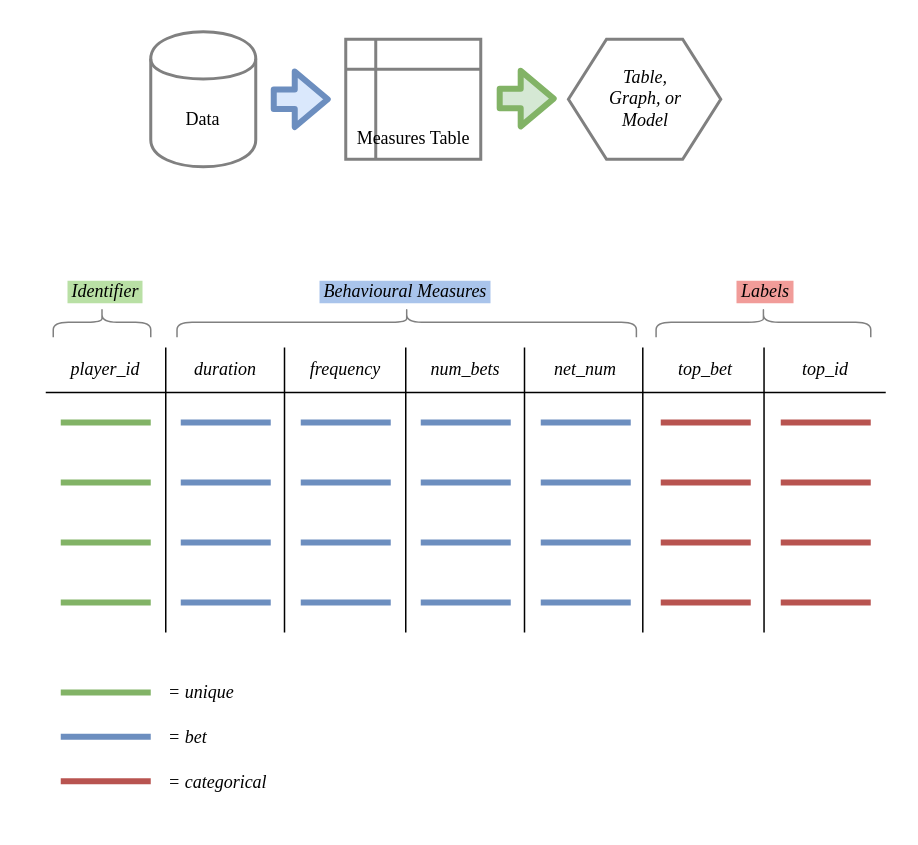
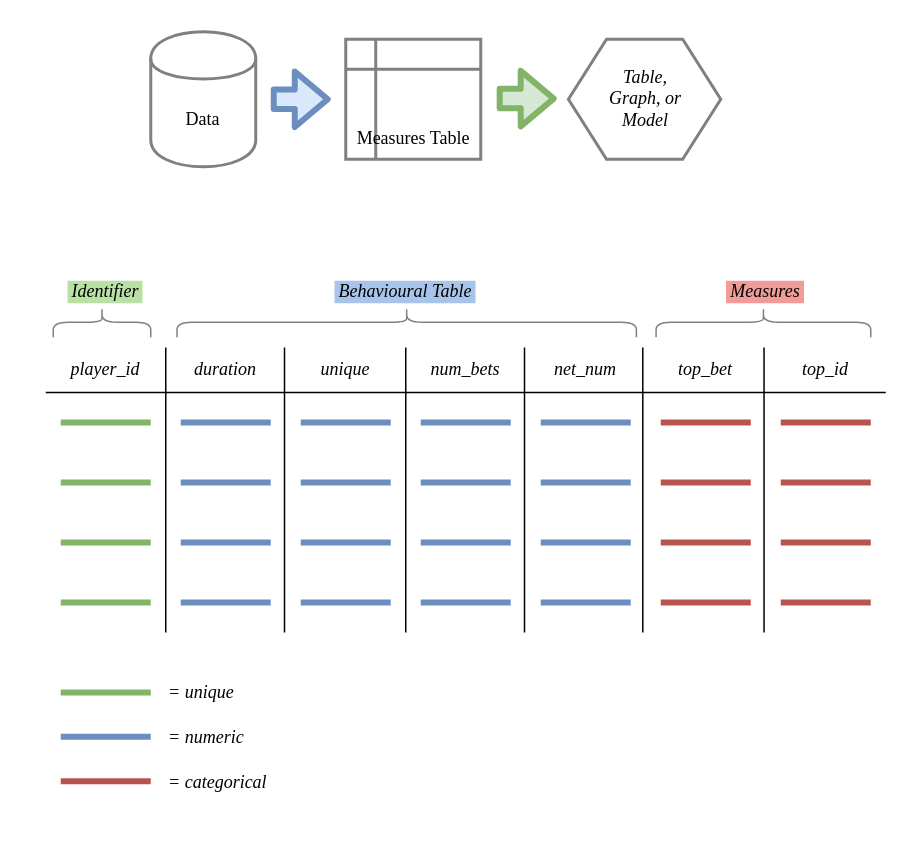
  <mxCell id="0" />
  <mxCell id="1" parent="0" />
  <mxCell id="2" value="" style="shape=hexagon;perimeter=hexagonPerimeter2;whiteSpace=wrap;html=1;labelBackgroundColor=none;strokeColor=#808080;strokeWidth=2;fillColor=none;fontFamily=Roboto Mono;fontSize=12;fontColor=none;align=center;" vertex="1" parent="1"><mxGeometry x="378.45" y="25.5" width="101.55" height="80" as="geometry" /></mxCell>
  <mxCell id="3" value="" style="endArrow=none;html=1;" edge="1" parent="1"><mxGeometry width="50" height="50" relative="1" as="geometry"><mxPoint x="590" y="261" as="sourcePoint" /><mxPoint x="30" y="261" as="targetPoint" /></mxGeometry></mxCell>
  <mxCell id="4" value="" style="endArrow=none;html=1;exitX=1;exitY=0;exitDx=0;exitDy=0;" edge="1" parent="1" source="5"><mxGeometry width="50" height="50" relative="1" as="geometry"><mxPoint x="110" y="221" as="sourcePoint" /><mxPoint x="110" y="421" as="targetPoint" /></mxGeometry></mxCell>
  <mxCell id="5" value="player_id" style="text;html=1;strokeColor=none;fillColor=none;align=center;verticalAlign=middle;whiteSpace=wrap;rounded=0;fontFamily=Roboto Mono;FType=g;fontSize=12;fontStyle=2" vertex="1" parent="1"><mxGeometry x="30" y="231" width="80" height="30" as="geometry" /></mxCell>
  <mxCell id="6" value="" style="shape=curlyBracket;whiteSpace=wrap;html=1;rounded=1;rotation=90;strokeWidth=1;strokeColor=#808080;" vertex="1" parent="1"><mxGeometry x="57.5" y="181.62" width="20" height="65" as="geometry" /></mxCell>
  <mxCell id="7" value="" style="shape=curlyBracket;whiteSpace=wrap;html=1;rounded=1;rotation=90;strokeWidth=1;strokeColor=#808080;" vertex="1" parent="1"><mxGeometry x="260.63" y="61" width="20" height="306.25" as="geometry" /></mxCell>
  <mxCell id="8" value="" style="shape=curlyBracket;whiteSpace=wrap;html=1;rounded=1;rotation=90;strokeWidth=1;strokeColor=#808080;" vertex="1" parent="1"><mxGeometry x="498.45" y="142.56" width="20" height="143.12" as="geometry" /></mxCell>
- <mxCell id="9" value="&amp;nbsp;Behavioural Measures&amp;nbsp; " style="text;html=1;strokeColor=none;fillColor=none;align=center;verticalAlign=middle;whiteSpace=wrap;rounded=0;fontFamily=Roboto Mono;FType=g;fontStyle=2;labelBackgroundColor=#A9C4EB;" vertex="1" parent="1"><mxGeometry x="110" y="174.12" width="320" height="40" as="geometry" /></mxCell>
+ <mxCell id="9" value="&amp;nbsp;Behavioural Table&amp;nbsp; " style="text;html=1;strokeColor=none;fillColor=none;align=center;verticalAlign=middle;whiteSpace=wrap;rounded=0;fontFamily=Roboto Mono;FType=g;fontStyle=2;labelBackgroundColor=#A9C4EB;" vertex="1" parent="1"><mxGeometry x="110" y="174.12" width="320" height="40" as="geometry" /></mxCell>
  <mxCell id="10" value="" style="endArrow=none;html=1;strokeWidth=4;fillColor=#d5e8d4;strokeColor=#82b366;" edge="1" parent="1"><mxGeometry width="50" height="50" relative="1" as="geometry"><mxPoint x="100" y="281" as="sourcePoint" /><mxPoint x="40" y="281" as="targetPoint" /></mxGeometry></mxCell>
  <mxCell id="11" value="" style="endArrow=none;html=1;strokeWidth=4;fillColor=#d5e8d4;strokeColor=#82b366;" edge="1" parent="1"><mxGeometry width="50" height="50" relative="1" as="geometry"><mxPoint x="100" y="321" as="sourcePoint" /><mxPoint x="40" y="321" as="targetPoint" /></mxGeometry></mxCell>
  <mxCell id="12" value="" style="endArrow=none;html=1;strokeWidth=4;fillColor=#d5e8d4;strokeColor=#82b366;" edge="1" parent="1"><mxGeometry width="50" height="50" relative="1" as="geometry"><mxPoint x="100" y="361" as="sourcePoint" /><mxPoint x="40" y="361" as="targetPoint" /></mxGeometry></mxCell>
  <mxCell id="13" value="" style="endArrow=none;html=1;strokeWidth=4;fillColor=#d5e8d4;strokeColor=#82b366;" edge="1" parent="1"><mxGeometry width="50" height="50" relative="1" as="geometry"><mxPoint x="100" y="401" as="sourcePoint" /><mxPoint x="40" y="401" as="targetPoint" /></mxGeometry></mxCell>
  <mxCell id="14" value="duration" style="text;html=1;strokeColor=none;fillColor=none;align=center;verticalAlign=middle;whiteSpace=wrap;rounded=0;fontFamily=Roboto Mono;FType=g;fontSize=12;fontStyle=2" vertex="1" parent="1"><mxGeometry x="110" y="231" width="80" height="30" as="geometry" /></mxCell>
- <mxCell id="15" value="frequency" style="text;html=1;strokeColor=none;fillColor=none;align=center;verticalAlign=middle;whiteSpace=wrap;rounded=0;fontFamily=Roboto Mono;FType=g;fontSize=12;fontStyle=2" vertex="1" parent="1"><mxGeometry x="190" y="231" width="80" height="30" as="geometry" /></mxCell>
+ <mxCell id="15" value="unique" style="text;html=1;strokeColor=none;fillColor=none;align=center;verticalAlign=middle;whiteSpace=wrap;rounded=0;fontFamily=Roboto Mono;FType=g;fontSize=12;fontStyle=2" vertex="1" parent="1"><mxGeometry x="190" y="231" width="80" height="30" as="geometry" /></mxCell>
  <mxCell id="16" value="num_bets" style="text;html=1;strokeColor=none;fillColor=none;align=center;verticalAlign=middle;whiteSpace=wrap;rounded=0;fontFamily=Roboto Mono;FType=g;fontSize=12;fontStyle=2" vertex="1" parent="1"><mxGeometry x="270" y="231" width="80" height="30" as="geometry" /></mxCell>
  <mxCell id="17" value="net_num" style="text;html=1;strokeColor=none;fillColor=none;align=center;verticalAlign=middle;whiteSpace=wrap;rounded=0;fontFamily=Roboto Mono;FType=g;fontSize=12;fontStyle=2" vertex="1" parent="1"><mxGeometry x="350" y="231" width="80" height="30" as="geometry" /></mxCell>
  <mxCell id="18" value="top_bet" style="text;html=1;strokeColor=none;fillColor=none;align=center;verticalAlign=middle;whiteSpace=wrap;rounded=0;fontFamily=Roboto Mono;FType=g;fontSize=12;fontStyle=2" vertex="1" parent="1"><mxGeometry x="430" y="231" width="80" height="30" as="geometry" /></mxCell>
  <mxCell id="19" value="top_id" style="text;html=1;strokeColor=none;fillColor=none;align=center;verticalAlign=middle;whiteSpace=wrap;rounded=0;fontFamily=Roboto Mono;FType=g;fontSize=12;fontStyle=2" vertex="1" parent="1"><mxGeometry x="510" y="231" width="80" height="30" as="geometry" /></mxCell>
- <mxCell id="20" value="&amp;nbsp;Labels&amp;nbsp; " style="text;html=1;strokeColor=none;fillColor=none;align=center;verticalAlign=middle;whiteSpace=wrap;rounded=0;fontFamily=Roboto Mono;FType=g;fontStyle=2;labelBackgroundColor=#F19C99;" vertex="1" parent="1"><mxGeometry x="430" y="174.12" width="160" height="40" as="geometry" /></mxCell>
+ <mxCell id="20" value="&amp;nbsp;Measures&amp;nbsp; " style="text;html=1;strokeColor=none;fillColor=none;align=center;verticalAlign=middle;whiteSpace=wrap;rounded=0;fontFamily=Roboto Mono;FType=g;fontStyle=2;labelBackgroundColor=#F19C99;" vertex="1" parent="1"><mxGeometry x="430" y="174.12" width="160" height="40" as="geometry" /></mxCell>
  <mxCell id="21" value="&amp;nbsp;Identifier&amp;nbsp; " style="text;html=1;strokeColor=none;fillColor=none;align=center;verticalAlign=middle;whiteSpace=wrap;rounded=0;fontFamily=Roboto Mono;FType=g;fontStyle=2;labelBackgroundColor=#B9E0A5;" vertex="1" parent="1"><mxGeometry x="20" y="174.12" width="100" height="40" as="geometry" /></mxCell>
  <mxCell id="22" value="" style="endArrow=none;html=1;strokeWidth=4;fillColor=#dae8fc;strokeColor=#6c8ebf;" edge="1" parent="1"><mxGeometry width="50" height="50" relative="1" as="geometry"><mxPoint x="180" y="281" as="sourcePoint" /><mxPoint x="120" y="281" as="targetPoint" /></mxGeometry></mxCell>
  <mxCell id="23" value="" style="endArrow=none;html=1;strokeWidth=4;fillColor=#dae8fc;strokeColor=#6c8ebf;" edge="1" parent="1"><mxGeometry width="50" height="50" relative="1" as="geometry"><mxPoint x="180" y="321" as="sourcePoint" /><mxPoint x="120" y="321" as="targetPoint" /></mxGeometry></mxCell>
  <mxCell id="24" value="" style="endArrow=none;html=1;strokeWidth=4;fillColor=#dae8fc;strokeColor=#6c8ebf;" edge="1" parent="1"><mxGeometry width="50" height="50" relative="1" as="geometry"><mxPoint x="180" y="361" as="sourcePoint" /><mxPoint x="120" y="361" as="targetPoint" /></mxGeometry></mxCell>
  <mxCell id="25" value="" style="endArrow=none;html=1;strokeWidth=4;fillColor=#dae8fc;strokeColor=#6c8ebf;" edge="1" parent="1"><mxGeometry width="50" height="50" relative="1" as="geometry"><mxPoint x="180" y="401" as="sourcePoint" /><mxPoint x="120" y="401" as="targetPoint" /></mxGeometry></mxCell>
  <mxCell id="26" value="" style="endArrow=none;html=1;strokeWidth=4;fillColor=#dae8fc;strokeColor=#6c8ebf;" edge="1" parent="1"><mxGeometry width="50" height="50" relative="1" as="geometry"><mxPoint x="260" y="281" as="sourcePoint" /><mxPoint x="200" y="281" as="targetPoint" /></mxGeometry></mxCell>
  <mxCell id="27" value="" style="endArrow=none;html=1;strokeWidth=4;fillColor=#dae8fc;strokeColor=#6c8ebf;" edge="1" parent="1"><mxGeometry width="50" height="50" relative="1" as="geometry"><mxPoint x="260" y="321" as="sourcePoint" /><mxPoint x="200" y="321" as="targetPoint" /></mxGeometry></mxCell>
  <mxCell id="28" value="" style="endArrow=none;html=1;strokeWidth=4;fillColor=#dae8fc;strokeColor=#6c8ebf;" edge="1" parent="1"><mxGeometry width="50" height="50" relative="1" as="geometry"><mxPoint x="260" y="361" as="sourcePoint" /><mxPoint x="200" y="361" as="targetPoint" /></mxGeometry></mxCell>
  <mxCell id="29" value="" style="endArrow=none;html=1;strokeWidth=4;fillColor=#dae8fc;strokeColor=#6c8ebf;" edge="1" parent="1"><mxGeometry width="50" height="50" relative="1" as="geometry"><mxPoint x="260" y="401" as="sourcePoint" /><mxPoint x="200" y="401" as="targetPoint" /></mxGeometry></mxCell>
  <mxCell id="30" value="" style="endArrow=none;html=1;strokeWidth=4;fillColor=#dae8fc;strokeColor=#6c8ebf;" edge="1" parent="1"><mxGeometry width="50" height="50" relative="1" as="geometry"><mxPoint x="340" y="281" as="sourcePoint" /><mxPoint x="280" y="281" as="targetPoint" /></mxGeometry></mxCell>
  <mxCell id="31" value="" style="endArrow=none;html=1;strokeWidth=4;fillColor=#dae8fc;strokeColor=#6c8ebf;" edge="1" parent="1"><mxGeometry width="50" height="50" relative="1" as="geometry"><mxPoint x="340" y="321" as="sourcePoint" /><mxPoint x="280" y="321" as="targetPoint" /></mxGeometry></mxCell>
  <mxCell id="32" value="" style="endArrow=none;html=1;strokeWidth=4;fillColor=#dae8fc;strokeColor=#6c8ebf;" edge="1" parent="1"><mxGeometry width="50" height="50" relative="1" as="geometry"><mxPoint x="340" y="361" as="sourcePoint" /><mxPoint x="280" y="361" as="targetPoint" /></mxGeometry></mxCell>
  <mxCell id="33" value="" style="endArrow=none;html=1;strokeWidth=4;fillColor=#dae8fc;strokeColor=#6c8ebf;" edge="1" parent="1"><mxGeometry width="50" height="50" relative="1" as="geometry"><mxPoint x="340" y="401" as="sourcePoint" /><mxPoint x="280" y="401" as="targetPoint" /></mxGeometry></mxCell>
  <mxCell id="34" value="" style="endArrow=none;html=1;strokeWidth=4;fillColor=#dae8fc;strokeColor=#6c8ebf;" edge="1" parent="1"><mxGeometry width="50" height="50" relative="1" as="geometry"><mxPoint x="420" y="281" as="sourcePoint" /><mxPoint x="360" y="281" as="targetPoint" /></mxGeometry></mxCell>
  <mxCell id="35" value="" style="endArrow=none;html=1;strokeWidth=4;fillColor=#dae8fc;strokeColor=#6c8ebf;" edge="1" parent="1"><mxGeometry width="50" height="50" relative="1" as="geometry"><mxPoint x="420" y="321" as="sourcePoint" /><mxPoint x="360" y="321" as="targetPoint" /></mxGeometry></mxCell>
  <mxCell id="36" value="" style="endArrow=none;html=1;strokeWidth=4;fillColor=#dae8fc;strokeColor=#6c8ebf;" edge="1" parent="1"><mxGeometry width="50" height="50" relative="1" as="geometry"><mxPoint x="420" y="361" as="sourcePoint" /><mxPoint x="360" y="361" as="targetPoint" /></mxGeometry></mxCell>
  <mxCell id="37" value="" style="endArrow=none;html=1;strokeWidth=4;fillColor=#dae8fc;strokeColor=#6c8ebf;" edge="1" parent="1"><mxGeometry width="50" height="50" relative="1" as="geometry"><mxPoint x="420" y="401" as="sourcePoint" /><mxPoint x="360" y="401" as="targetPoint" /></mxGeometry></mxCell>
  <mxCell id="38" value="" style="endArrow=none;html=1;strokeWidth=4;fillColor=#f8cecc;strokeColor=#b85450;" edge="1" parent="1"><mxGeometry width="50" height="50" relative="1" as="geometry"><mxPoint x="500" y="281" as="sourcePoint" /><mxPoint x="440" y="281" as="targetPoint" /></mxGeometry></mxCell>
  <mxCell id="39" value="" style="endArrow=none;html=1;strokeWidth=4;fillColor=#f8cecc;strokeColor=#b85450;" edge="1" parent="1"><mxGeometry width="50" height="50" relative="1" as="geometry"><mxPoint x="500" y="321" as="sourcePoint" /><mxPoint x="440" y="321" as="targetPoint" /></mxGeometry></mxCell>
  <mxCell id="40" value="" style="endArrow=none;html=1;strokeWidth=4;fillColor=#f8cecc;strokeColor=#b85450;" edge="1" parent="1"><mxGeometry width="50" height="50" relative="1" as="geometry"><mxPoint x="500" y="361" as="sourcePoint" /><mxPoint x="440" y="361" as="targetPoint" /></mxGeometry></mxCell>
  <mxCell id="41" value="" style="endArrow=none;html=1;strokeWidth=4;fillColor=#f8cecc;strokeColor=#b85450;" edge="1" parent="1"><mxGeometry width="50" height="50" relative="1" as="geometry"><mxPoint x="500" y="401" as="sourcePoint" /><mxPoint x="440" y="401" as="targetPoint" /></mxGeometry></mxCell>
  <mxCell id="42" value="" style="endArrow=none;html=1;strokeWidth=4;fillColor=#f8cecc;strokeColor=#b85450;" edge="1" parent="1"><mxGeometry width="50" height="50" relative="1" as="geometry"><mxPoint x="580" y="281" as="sourcePoint" /><mxPoint x="520" y="281" as="targetPoint" /></mxGeometry></mxCell>
  <mxCell id="43" value="" style="endArrow=none;html=1;strokeWidth=4;fillColor=#f8cecc;strokeColor=#b85450;" edge="1" parent="1"><mxGeometry width="50" height="50" relative="1" as="geometry"><mxPoint x="580" y="321" as="sourcePoint" /><mxPoint x="520" y="321" as="targetPoint" /></mxGeometry></mxCell>
  <mxCell id="44" value="" style="endArrow=none;html=1;strokeWidth=4;fillColor=#f8cecc;strokeColor=#b85450;" edge="1" parent="1"><mxGeometry width="50" height="50" relative="1" as="geometry"><mxPoint x="580" y="361" as="sourcePoint" /><mxPoint x="520" y="361" as="targetPoint" /></mxGeometry></mxCell>
  <mxCell id="45" value="" style="endArrow=none;html=1;strokeWidth=4;fillColor=#f8cecc;strokeColor=#b85450;" edge="1" parent="1"><mxGeometry width="50" height="50" relative="1" as="geometry"><mxPoint x="580" y="401" as="sourcePoint" /><mxPoint x="520" y="401" as="targetPoint" /></mxGeometry></mxCell>
  <mxCell id="46" value="" style="endArrow=none;html=1;strokeWidth=4;fillColor=#d5e8d4;strokeColor=#82b366;" edge="1" parent="1"><mxGeometry width="50" height="50" relative="1" as="geometry"><mxPoint x="100" y="461" as="sourcePoint" /><mxPoint x="40" y="461" as="targetPoint" /></mxGeometry></mxCell>
  <mxCell id="47" value="&lt;div&gt;= unique&lt;br&gt;&lt;/div&gt;" style="text;html=1;strokeColor=none;fillColor=none;align=left;verticalAlign=middle;whiteSpace=wrap;rounded=0;fontFamily=Roboto Mono;FType=g;fontSize=12;fontStyle=2" vertex="1" parent="1"><mxGeometry x="110" y="441" width="80" height="40" as="geometry" /></mxCell>
  <mxCell id="48" value="" style="endArrow=none;html=1;strokeWidth=4;fillColor=#dae8fc;strokeColor=#6c8ebf;labelBackgroundColor=#A9C4EB;" edge="1" parent="1"><mxGeometry width="50" height="50" relative="1" as="geometry"><mxPoint x="100" y="490.58" as="sourcePoint" /><mxPoint x="40" y="490.58" as="targetPoint" /></mxGeometry></mxCell>
- <mxCell id="49" value="&lt;div&gt;= bet&lt;br&gt;&lt;/div&gt;" style="text;html=1;strokeColor=none;fillColor=none;align=left;verticalAlign=middle;whiteSpace=wrap;rounded=0;fontFamily=Roboto Mono;FType=g;fontSize=12;fontStyle=2" vertex="1" parent="1"><mxGeometry x="110" y="471" width="90" height="40" as="geometry" /></mxCell>
+ <mxCell id="49" value="&lt;div&gt;= numeric&lt;br&gt;&lt;/div&gt;" style="text;html=1;strokeColor=none;fillColor=none;align=left;verticalAlign=middle;whiteSpace=wrap;rounded=0;fontFamily=Roboto Mono;FType=g;fontSize=12;fontStyle=2" vertex="1" parent="1"><mxGeometry x="110" y="471" width="90" height="40" as="geometry" /></mxCell>
  <mxCell id="50" value="" style="endArrow=none;html=1;strokeWidth=4;fillColor=#f8cecc;strokeColor=#b85450;" edge="1" parent="1"><mxGeometry width="50" height="50" relative="1" as="geometry"><mxPoint x="100" y="520.17" as="sourcePoint" /><mxPoint x="40" y="520.17" as="targetPoint" /></mxGeometry></mxCell>
  <mxCell id="51" value="&lt;div&gt;= categorical&lt;br&gt;&lt;/div&gt;" style="text;html=1;strokeColor=none;fillColor=none;align=left;verticalAlign=middle;whiteSpace=wrap;rounded=0;fontFamily=Roboto Mono;FType=g;fontSize=12;fontStyle=2" vertex="1" parent="1"><mxGeometry x="110" y="501" width="100" height="40" as="geometry" /></mxCell>
  <mxCell id="52" value="Data" style="shape=cylinder;whiteSpace=wrap;html=1;boundedLbl=1;backgroundOutline=1;labelBackgroundColor=none;strokeColor=#808080;strokeWidth=2;fillColor=none;fontFamily=Roboto Mono;fontSize=12;align=center;horizontal=1;verticalAlign=middle;" vertex="1" parent="1"><mxGeometry x="100" y="20.5" width="70" height="90" as="geometry" /></mxCell>
  <mxCell id="53" value="Measures Table" style="shape=internalStorage;whiteSpace=wrap;html=1;backgroundOutline=1;labelBackgroundColor=none;strokeColor=#808080;strokeWidth=2;fillColor=none;fontFamily=Roboto Mono;fontSize=12;align=right;verticalAlign=bottom;spacing=7;" vertex="1" parent="1"><mxGeometry x="230" y="25.5" width="90" height="80" as="geometry" /></mxCell>
  <mxCell id="54" value="" style="shape=flexArrow;endArrow=classic;html=1;labelBackgroundColor=#A9C4EB;strokeWidth=4;fontFamily=Roboto Mono;fontSize=12;fontColor=#808080;targetPerimeterSpacing=0;fillColor=#dae8fc;strokeColor=#6c8ebf;" edge="1" parent="1"><mxGeometry width="50" height="50" relative="1" as="geometry"><mxPoint x="180" y="65.5" as="sourcePoint" /><mxPoint x="220" y="65.5" as="targetPoint" /></mxGeometry></mxCell>
  <mxCell id="55" value="" style="shape=flexArrow;endArrow=classic;html=1;labelBackgroundColor=#A9C4EB;strokeWidth=4;fontFamily=Roboto Mono;fontSize=12;fontColor=#808080;targetPerimeterSpacing=0;fillColor=#d5e8d4;strokeColor=#82b366;" edge="1" parent="1"><mxGeometry width="50" height="50" relative="1" as="geometry"><mxPoint x="330.63" y="65.08" as="sourcePoint" /><mxPoint x="370.63" y="65.08" as="targetPoint" /></mxGeometry></mxCell>
  <mxCell id="56" value="" style="endArrow=none;html=1;exitX=1;exitY=0;exitDx=0;exitDy=0;" edge="1" parent="1"><mxGeometry width="50" height="50" relative="1" as="geometry"><mxPoint x="189.17" y="231" as="sourcePoint" /><mxPoint x="189.17" y="421" as="targetPoint" /></mxGeometry></mxCell>
  <mxCell id="57" value="" style="endArrow=none;html=1;exitX=1;exitY=0;exitDx=0;exitDy=0;" edge="1" parent="1"><mxGeometry width="50" height="50" relative="1" as="geometry"><mxPoint x="270" y="231" as="sourcePoint" /><mxPoint x="270" y="421" as="targetPoint" /></mxGeometry></mxCell>
  <mxCell id="58" value="" style="endArrow=none;html=1;exitX=1;exitY=0;exitDx=0;exitDy=0;" edge="1" parent="1"><mxGeometry width="50" height="50" relative="1" as="geometry"><mxPoint x="349.17" y="231" as="sourcePoint" /><mxPoint x="349.17" y="421" as="targetPoint" /></mxGeometry></mxCell>
  <mxCell id="59" value="" style="endArrow=none;html=1;exitX=1;exitY=0;exitDx=0;exitDy=0;" edge="1" parent="1"><mxGeometry width="50" height="50" relative="1" as="geometry"><mxPoint x="428.03" y="231" as="sourcePoint" /><mxPoint x="428.03" y="421" as="targetPoint" /></mxGeometry></mxCell>
  <mxCell id="60" value="" style="endArrow=none;html=1;exitX=1;exitY=0;exitDx=0;exitDy=0;" edge="1" parent="1"><mxGeometry width="50" height="50" relative="1" as="geometry"><mxPoint x="508.86" y="231" as="sourcePoint" /><mxPoint x="508.86" y="421" as="targetPoint" /></mxGeometry></mxCell>
  <mxCell id="61" value="&lt;div&gt;Table,&lt;/div&gt;&lt;div&gt;Graph, or&lt;/div&gt;&lt;div&gt;Model&lt;br&gt;&lt;/div&gt;" style="text;html=1;strokeColor=none;fillColor=none;align=center;verticalAlign=middle;whiteSpace=wrap;rounded=0;fontFamily=Roboto Mono;FType=g;fontSize=12;fontStyle=2" vertex="1" parent="1"><mxGeometry x="380" y="49.5" width="100" height="30" as="geometry" /></mxCell>
